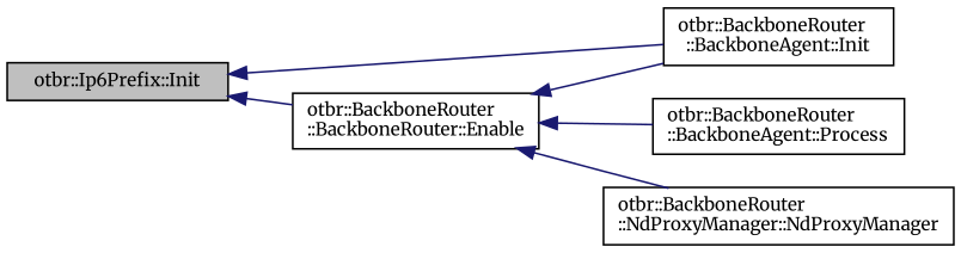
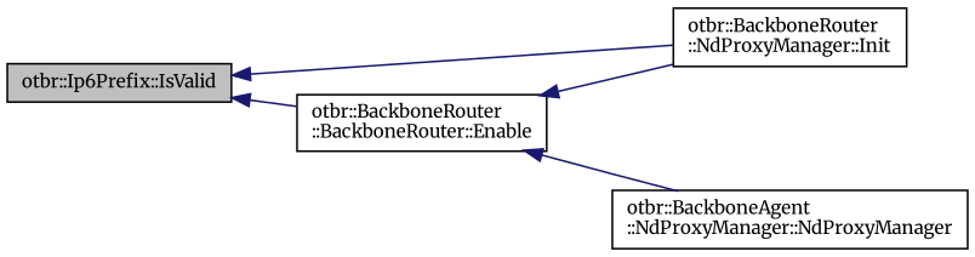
  digraph {
    fontname=Merriweather
    rankdir=LR
    node [color=black fillcolor=white fontname=Merriweather fontsize=10 shape=record style=filled]
    edge [color=midnightblue dir=back fontname=Merriweather fontsize=10 labelfontname=Helvetica labelfontsize=10 style=solid]
-   n1 [fillcolor=grey75 fontcolor=black height=0.2 label="otbr::Ip6Prefix::Init" width=0.4]
-   n2 [height=0.2 label="otbr::BackboneRouter\l::BackboneAgent::Init" width=0.4]
+   n1 [fillcolor=grey75 fontcolor=black height=0.2 label="otbr::Ip6Prefix::IsValid" width=0.4]
+   n2 [height=0.2 label="otbr::BackboneRouter\l::NdProxyManager::Init" width=0.4]
    n3 [height=0.2 label="otbr::BackboneRouter\l::BackboneRouter::Enable" width=0.4]
-   n4 [height=0.2 label="otbr::BackboneRouter\l::BackboneAgent::Process" width=0.4]
-   n5 [height=0.2 label="otbr::BackboneRouter\l::NdProxyManager::NdProxyManager" width=0.4]
+   n5 [height=0.2 label="otbr::BackboneAgent\l::NdProxyManager::NdProxyManager" width=0.4]
    n1 -> n2
    n1 -> n3
    n3 -> n2
-   n3 -> n4
    n3 -> n5
  }
